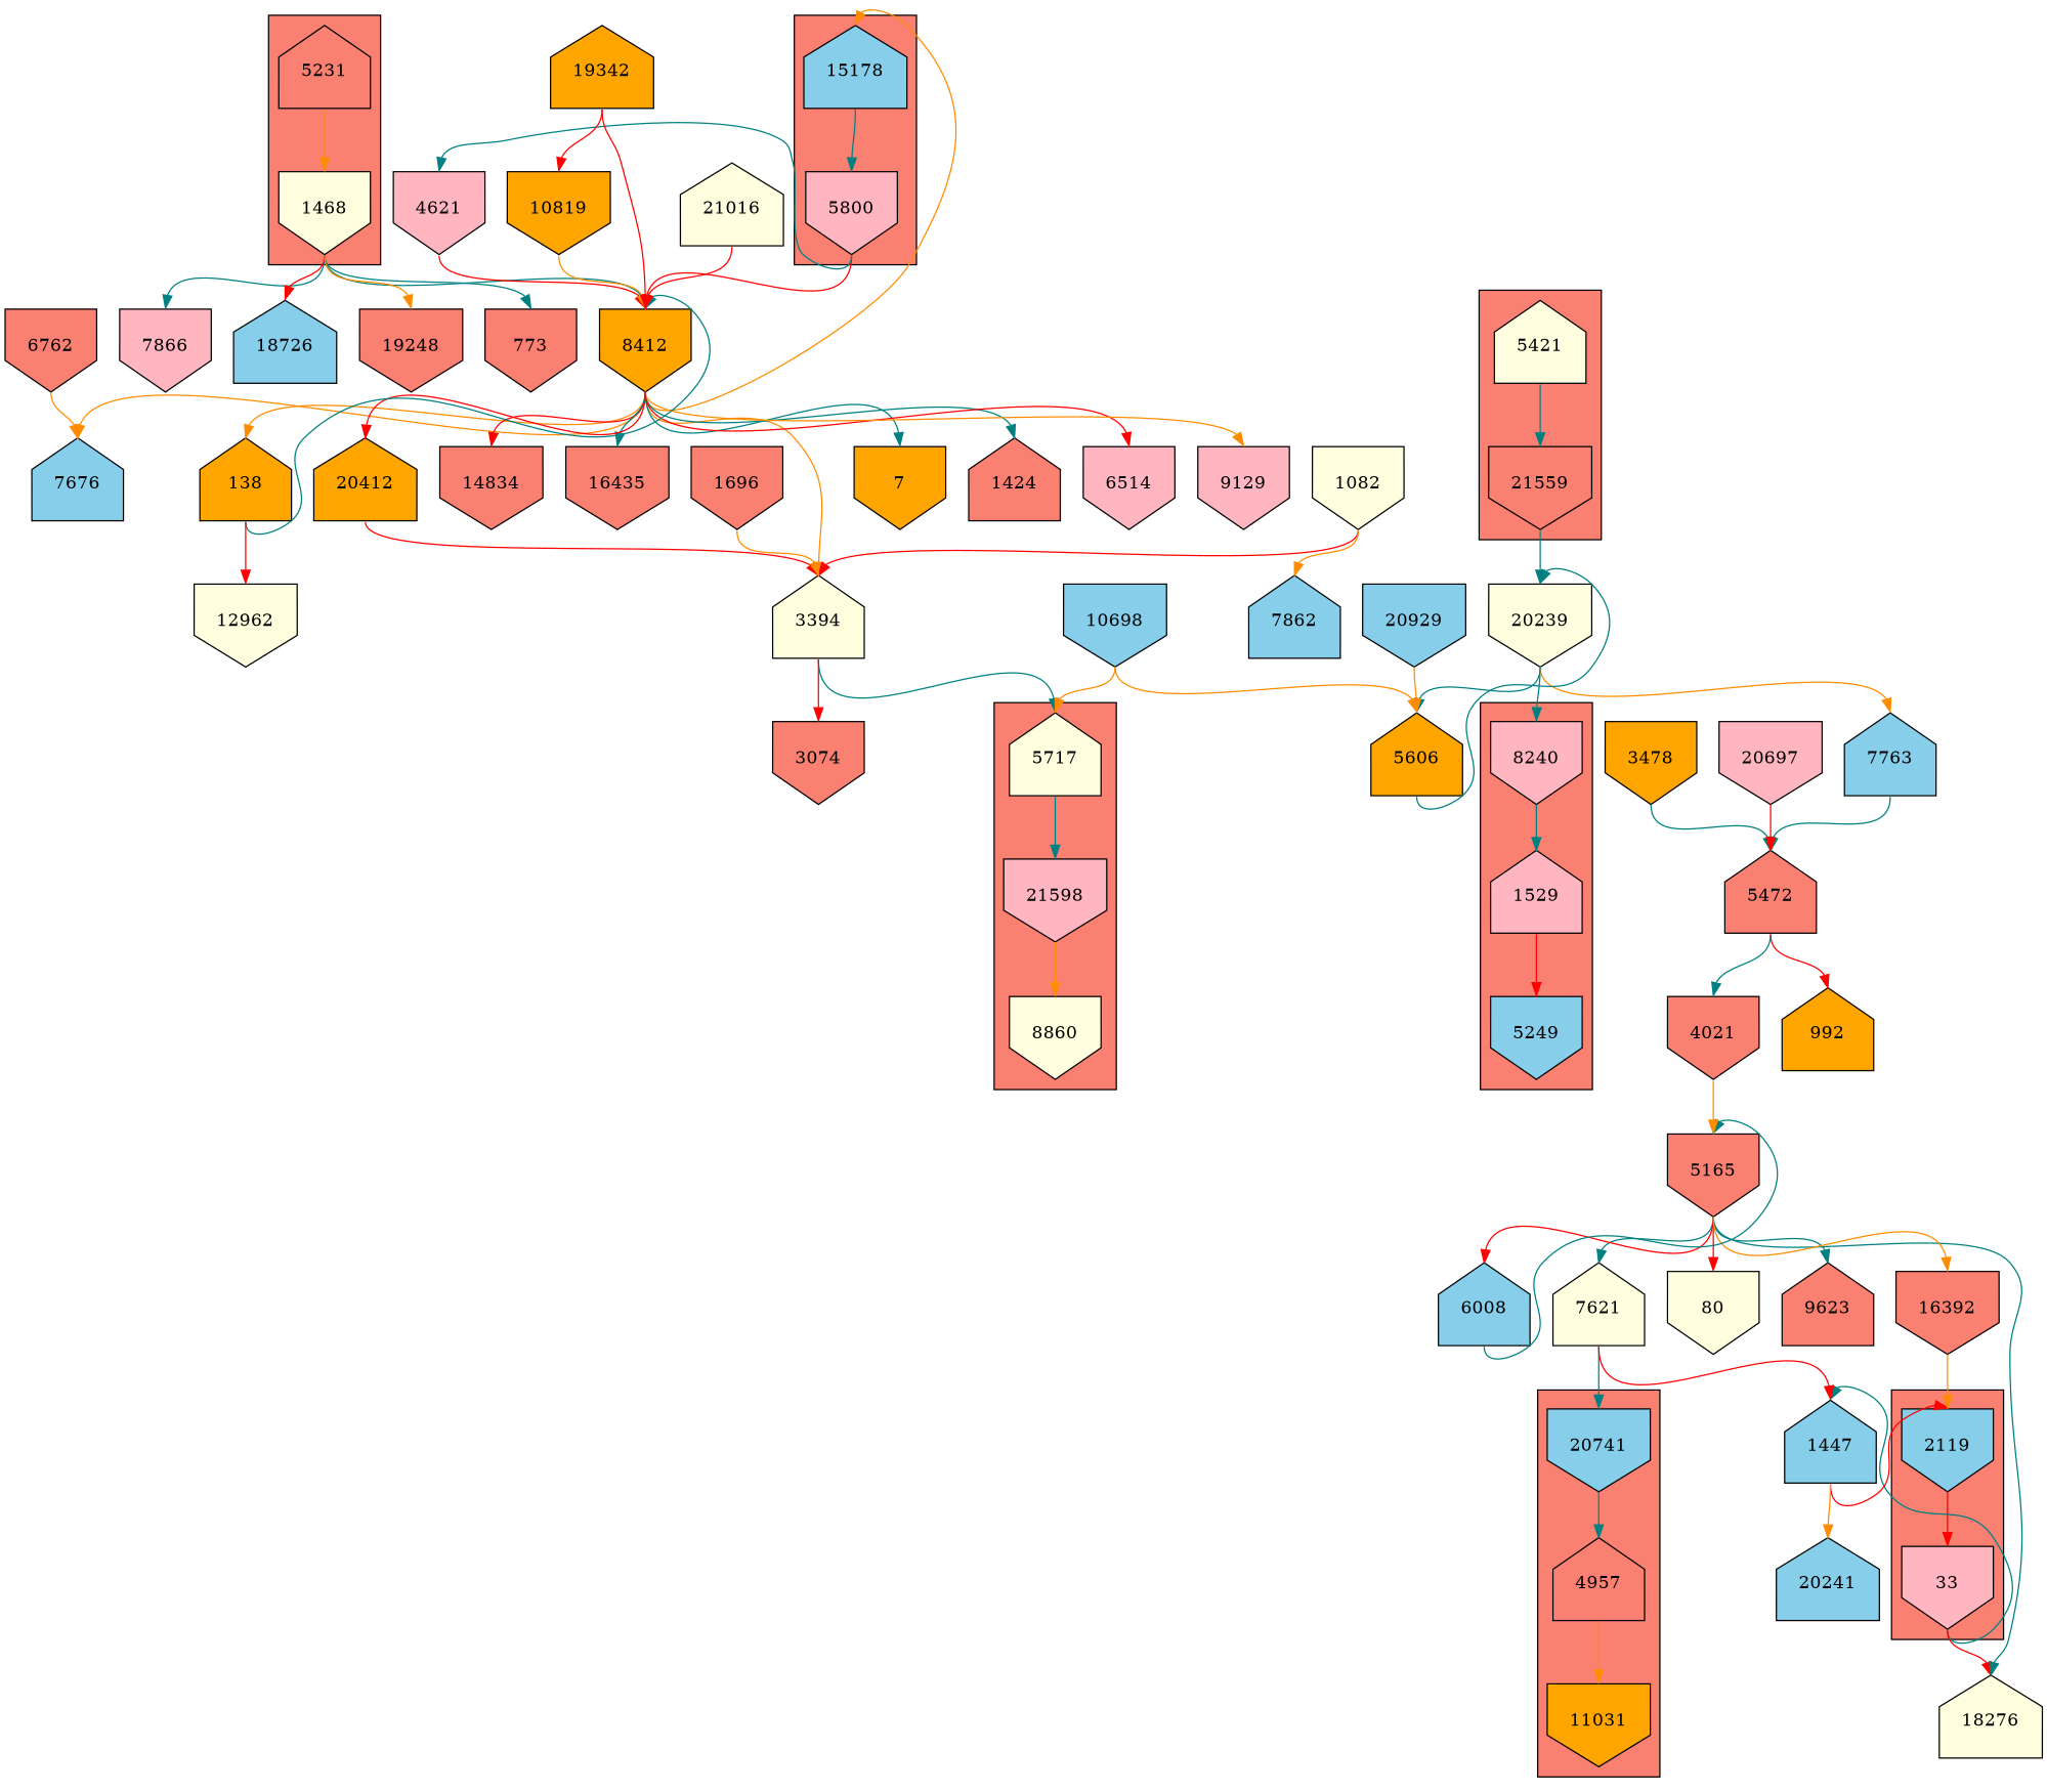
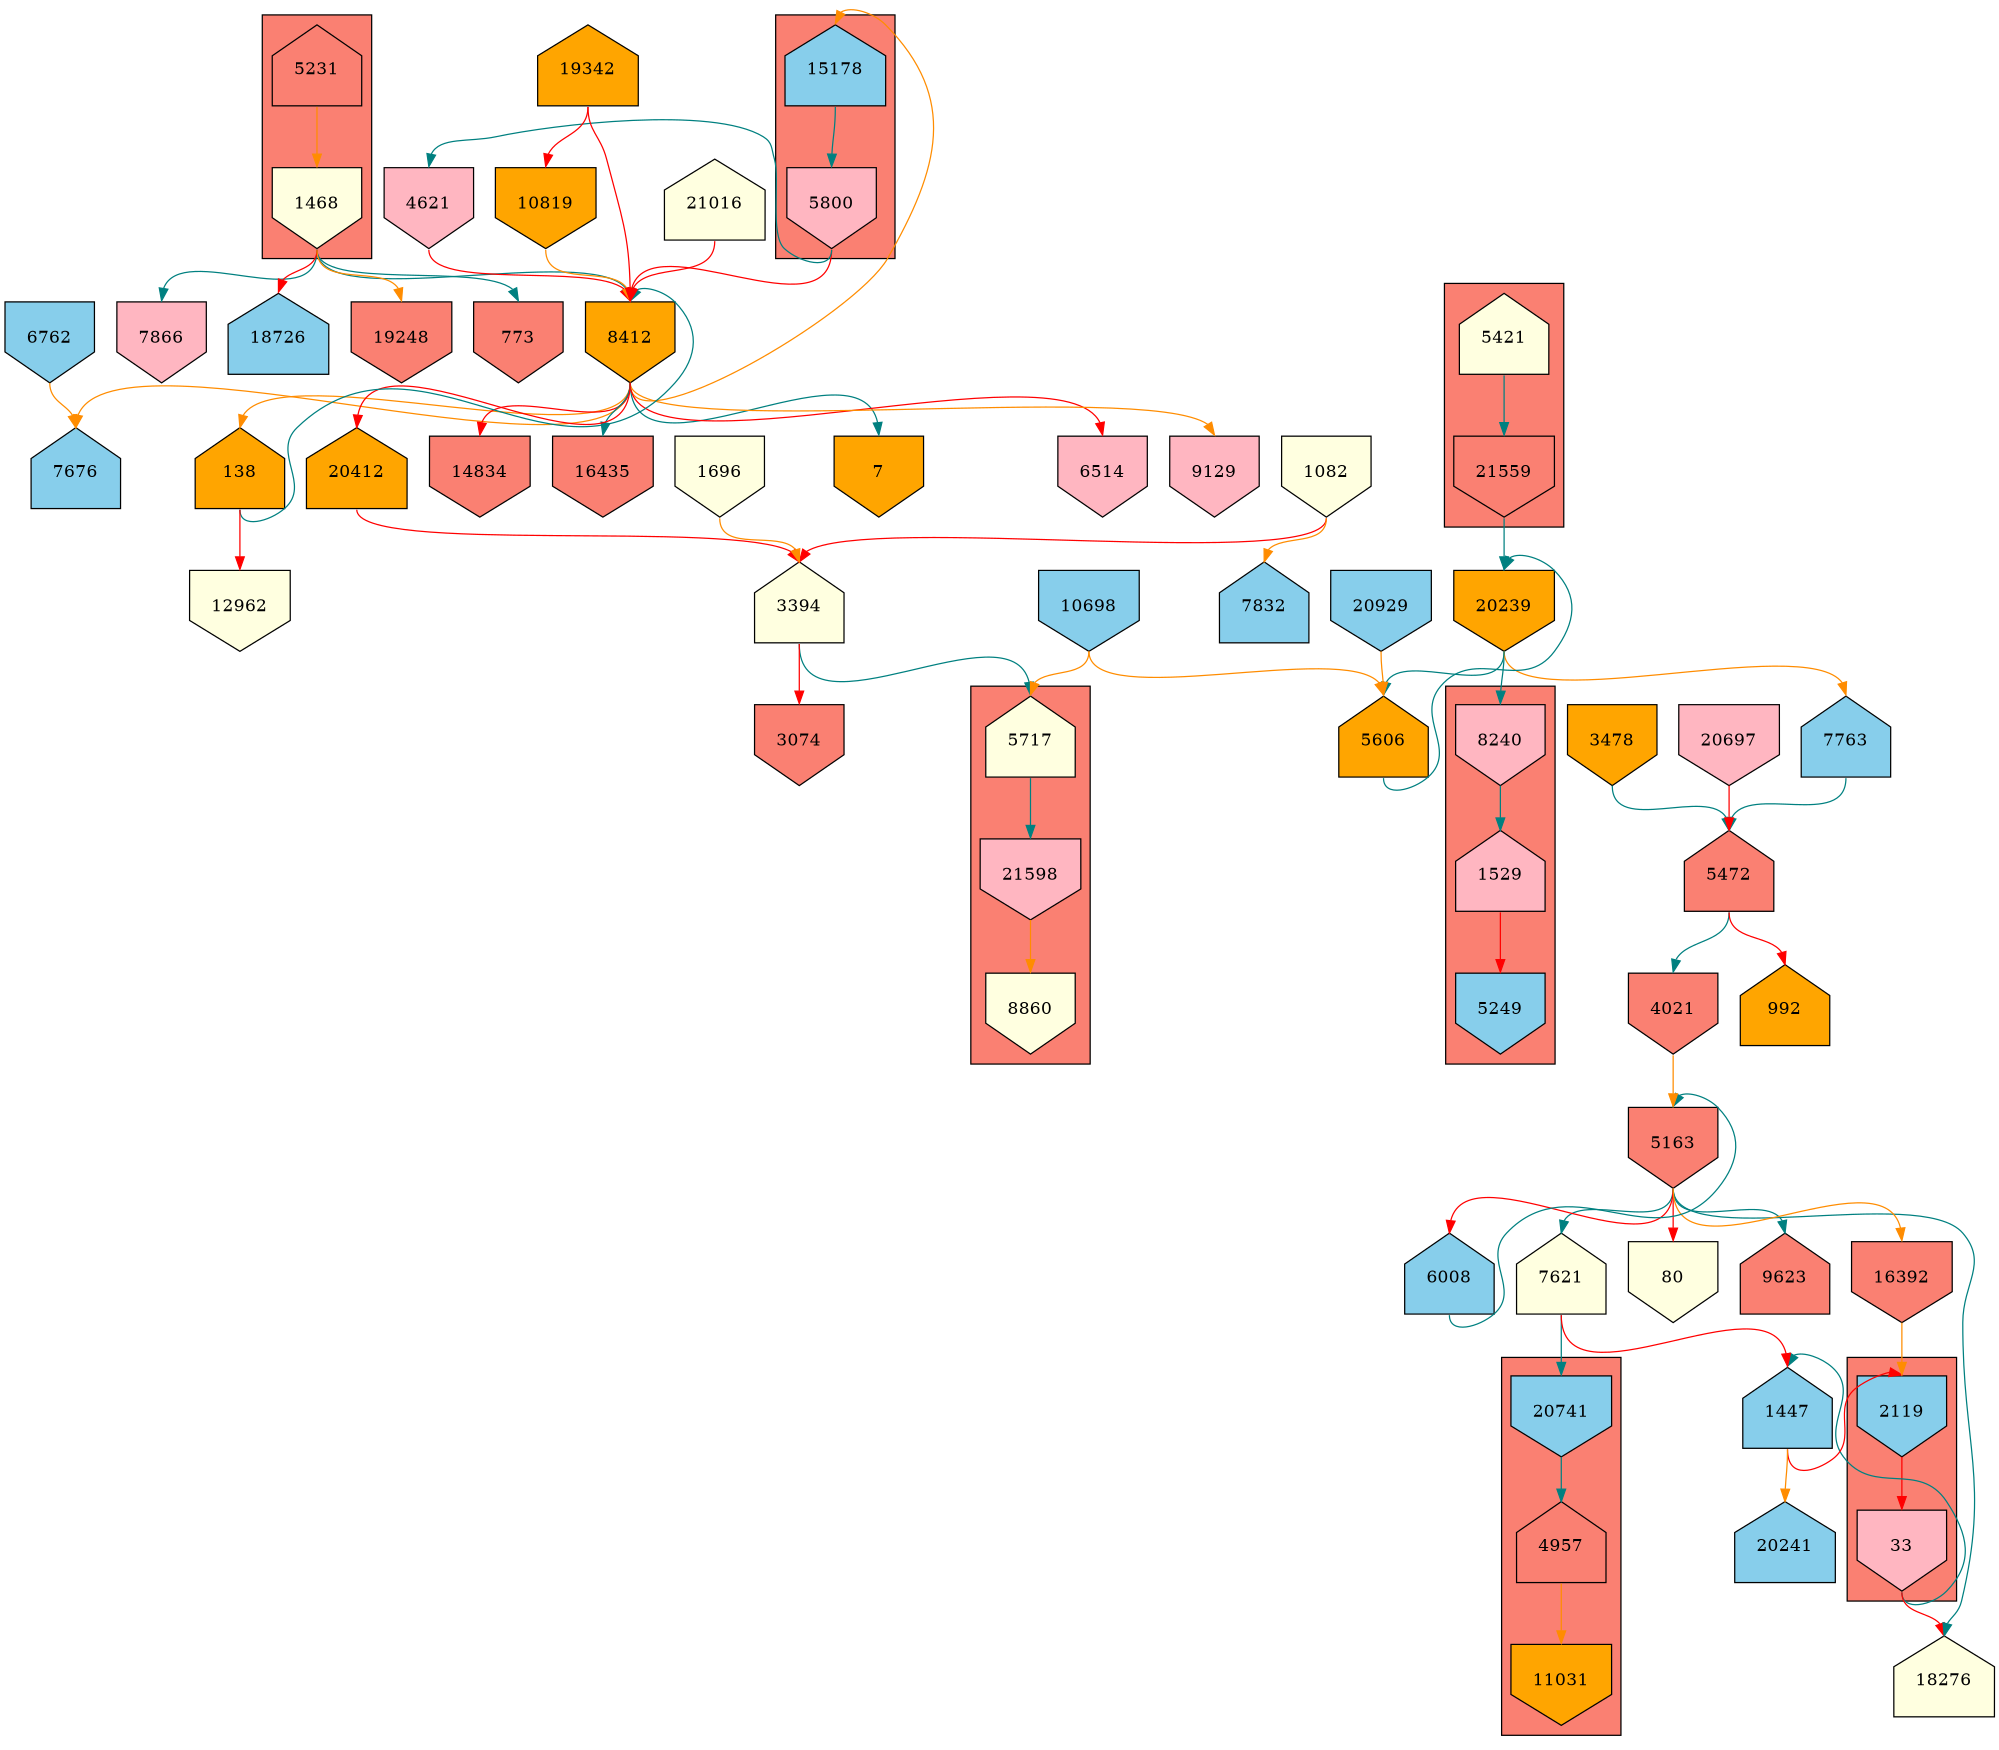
  digraph {
    node [fillcolor=salmon shape=invhouse style=filled]
    edge [color=teal headport=n tailport=s]
    2119 [fillcolor=skyblue height=1 width=1]
    33 [fillcolor=lightpink height=1 width=1]
    20741 [fillcolor=skyblue height=1 width=1]
    4957 [height=1 shape=house width=1]
    11031 [fillcolor=orange height=1 width=1]
    5717 [fillcolor=lightyellow height=1 shape=house width=1]
    21598 [fillcolor=lightpink height=1 width=1]
    8860 [fillcolor=lightyellow height=1 width=1]
    15178 [fillcolor=skyblue height=1 shape=house width=1]
    5800 [fillcolor=lightpink height=1 width=1]
    5231 [height=1 shape=house width=1]
    1468 [fillcolor=lightyellow height=1 width=1]
    8240 [fillcolor=lightpink height=1 width=1]
    1529 [fillcolor=lightpink height=1 shape=house width=1]
    5249 [fillcolor=skyblue height=1 width=1]
    5421 [fillcolor=lightyellow height=1 shape=house width=1]
    21559 [height=1 width=1]
    n18 [fillcolor=skyblue height=1 label=1447 shape=house width=1]
    18276 [fillcolor=lightyellow height=1 shape=house width=1]
    8412 [fillcolor=orange height=1 width=1]
    4621 [fillcolor=lightpink height=1 width=1]
    773 [height=1 width=1]
    7866 [fillcolor=lightpink height=1 width=1]
    18726 [fillcolor=skyblue height=1 shape=house width=1]
    n25 [height=1 label=19248 width=1]
-   20239 [fillcolor=lightyellow height=1 width=1]
+   20239 [fillcolor=orange height=1 width=1]
    20241 [fillcolor=skyblue height=1 shape=house width=1]
    3394 [fillcolor=lightyellow height=1 shape=house width=1]
    7 [fillcolor=orange height=1 width=1]
    138 [fillcolor=orange height=1 shape=house width=1]
-   1424 [height=1 shape=house width=1]
    6514 [fillcolor=lightpink height=1 width=1]
    n33 [fillcolor=skyblue height=1 label=7676 shape=house width=1]
    9129 [fillcolor=lightpink height=1 width=1]
    14834 [height=1 width=1]
    16435 [height=1 width=1]
    20412 [fillcolor=orange height=1 shape=house width=1]
    7763 [fillcolor=skyblue height=1 shape=house width=1]
    5606 [fillcolor=orange height=1 shape=house width=1]
    7621 [fillcolor=lightyellow height=1 shape=house width=1]
-   5163 [height=1 width=1 label=5165]
+   5163 [height=1 width=1]
    80 [fillcolor=lightyellow height=1 width=1]
    6008 [fillcolor=skyblue height=1 shape=house width=1]
    9623 [height=1 shape=house width=1]
    16392 [height=1 width=1]
    4021 [height=1 width=1]
    5472 [height=1 shape=house width=1]
    992 [fillcolor=orange height=1 shape=house width=1]
    3478 [fillcolor=orange height=1 width=1]
    10698 [fillcolor=skyblue height=1 width=1]
    3074 [height=1 width=1]
    1082 [fillcolor=lightyellow height=1 width=1]
-   7862 [fillcolor=skyblue height=1 shape=house width=1]
-   1696 [height=1 width=1]
+   7862 [fillcolor=skyblue height=1 shape=house width=1 label=7832]
+   1696 [fillcolor=lightyellow height=1 width=1]
    12962 [fillcolor=lightyellow height=1 width=1]
-   6762 [height=1 width=1]
+   6762 [fillcolor=skyblue height=1 width=1]
    10819 [fillcolor=orange height=1 width=1]
    19342 [fillcolor=orange height=1 shape=house width=1]
    21016 [fillcolor=lightyellow height=1 shape=house width=1]
    20929 [fillcolor=skyblue height=1 width=1]
    20697 [fillcolor=lightpink height=1 width=1]
    subgraph cluster_1 {
      fillcolor=salmon
      style=filled
      2119
      33
    }
    subgraph cluster_2 {
      fillcolor=salmon
      style=filled
      20741
      4957
      11031
    }
    subgraph cluster_3 {
      fillcolor=salmon
      style=filled
      5717
      21598
      8860
    }
    subgraph cluster_4 {
      fillcolor=salmon
      style=filled
      15178
      5800
    }
    subgraph cluster_5 {
      fillcolor=salmon
      style=filled
      5231
      1468
    }
    subgraph cluster_6 {
      fillcolor=salmon
      style=filled
      8240
      1529
      5249
    }
    subgraph cluster_7 {
      fillcolor=salmon
      style=filled
      5421
      21559
    }
    2119 -> 33 [color=red]
    33 -> n18
    33 -> 18276 [color=red]
    20741 -> 4957
    4957 -> 11031 [color=darkorange]
    5717 -> 21598
    21598 -> 8860 [color=darkorange]
    15178 -> 5800
    5800 -> 8412 [color=red]
    5800 -> 4621
    5231 -> 1468 [color=darkorange]
    1468 -> 8412
    1468 -> 773
    1468 -> 7866
    1468 -> 18726 [color=red]
    1468 -> n25 [color=darkorange]
    8240 -> 1529
    1529 -> 5249 [color=red]
    5421 -> 21559
    21559 -> 20239
    n18 -> 2119 [color=red]
    n18 -> 20241 [color=darkorange]
    8412 -> 15178 [color=darkorange]
-   8412 -> 3394 [color=darkorange]
    8412 -> 7
    8412 -> 138 [color=darkorange]
-   8412 -> 1424
    8412 -> 6514 [color=red]
    8412 -> n33 [color=darkorange]
    8412 -> 9129 [color=darkorange]
    8412 -> 14834 [color=red]
    8412 -> 16435
    8412 -> 20412 [color=red]
    4621 -> 8412 [color=red]
    20239 -> 8240
    20239 -> 7763 [color=darkorange]
    20239 -> 5606
    3394 -> 5717
    3394 -> 3074 [color=red]
    138 -> 8412
    138 -> 12962 [color=red]
    20412 -> 3394 [color=red]
    7763 -> 5472
    5606 -> 20239
    7621 -> 20741
    7621 -> n18 [color=red]
    5163 -> 18276
    5163 -> 7621
    5163 -> 80 [color=red]
    5163 -> 6008 [color=red]
    5163 -> 9623
    5163 -> 16392 [color=darkorange]
    6008 -> 5163
    16392 -> 2119 [color=darkorange]
    4021 -> 5163 [color=darkorange]
    5472 -> 4021
    5472 -> 992 [color=red]
    3478 -> 5472
    10698 -> 5717 [color=darkorange]
    10698 -> 5606 [color=darkorange]
    1082 -> 3394 [color=red]
    1082 -> 7862 [color=darkorange]
    1696 -> 3394 [color=darkorange]
    6762 -> n33 [color=darkorange]
    10819 -> 8412 [color=darkorange]
    19342 -> 8412 [color=red]
    19342 -> 10819 [color=red]
    21016 -> 8412 [color=red]
    20929 -> 5606 [color=darkorange]
    20697 -> 5472 [color=red]
  }
